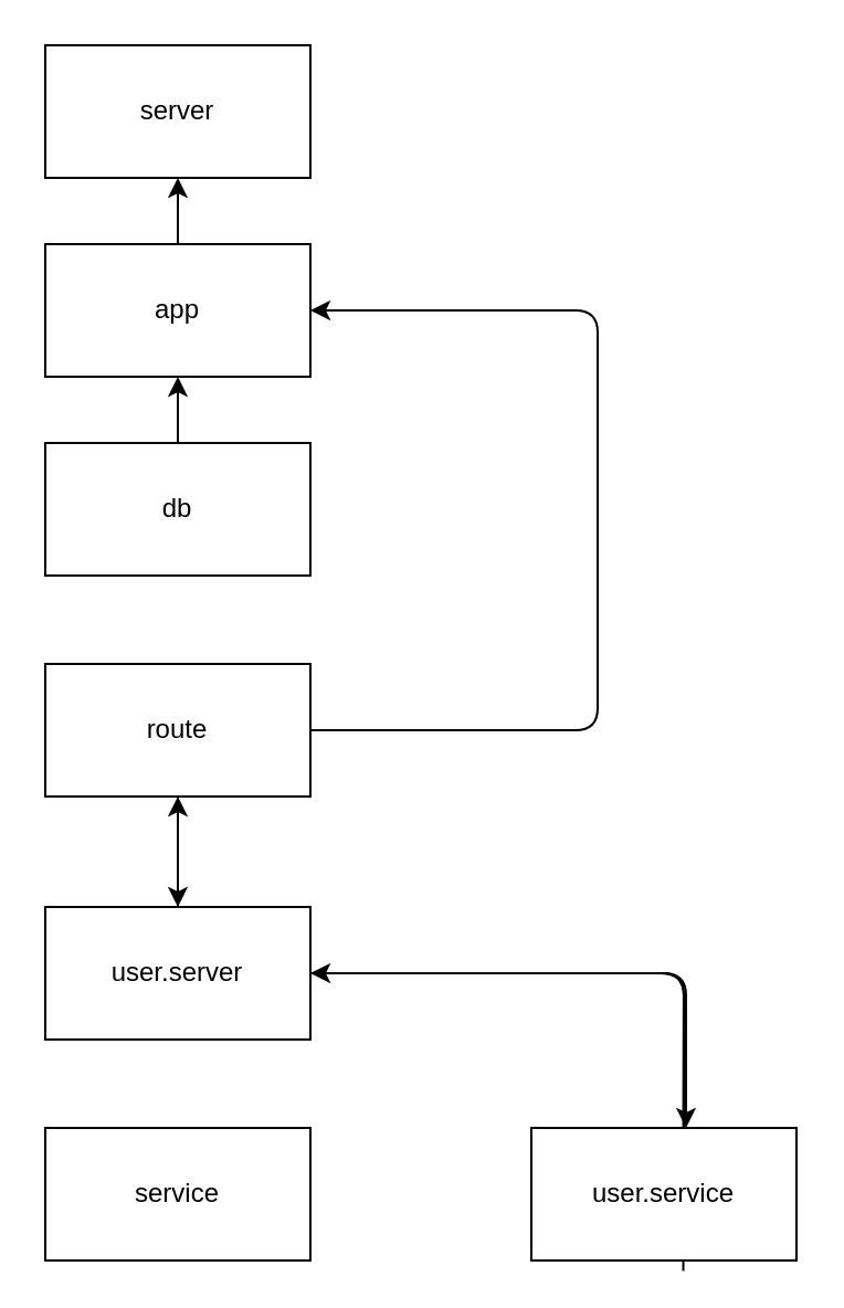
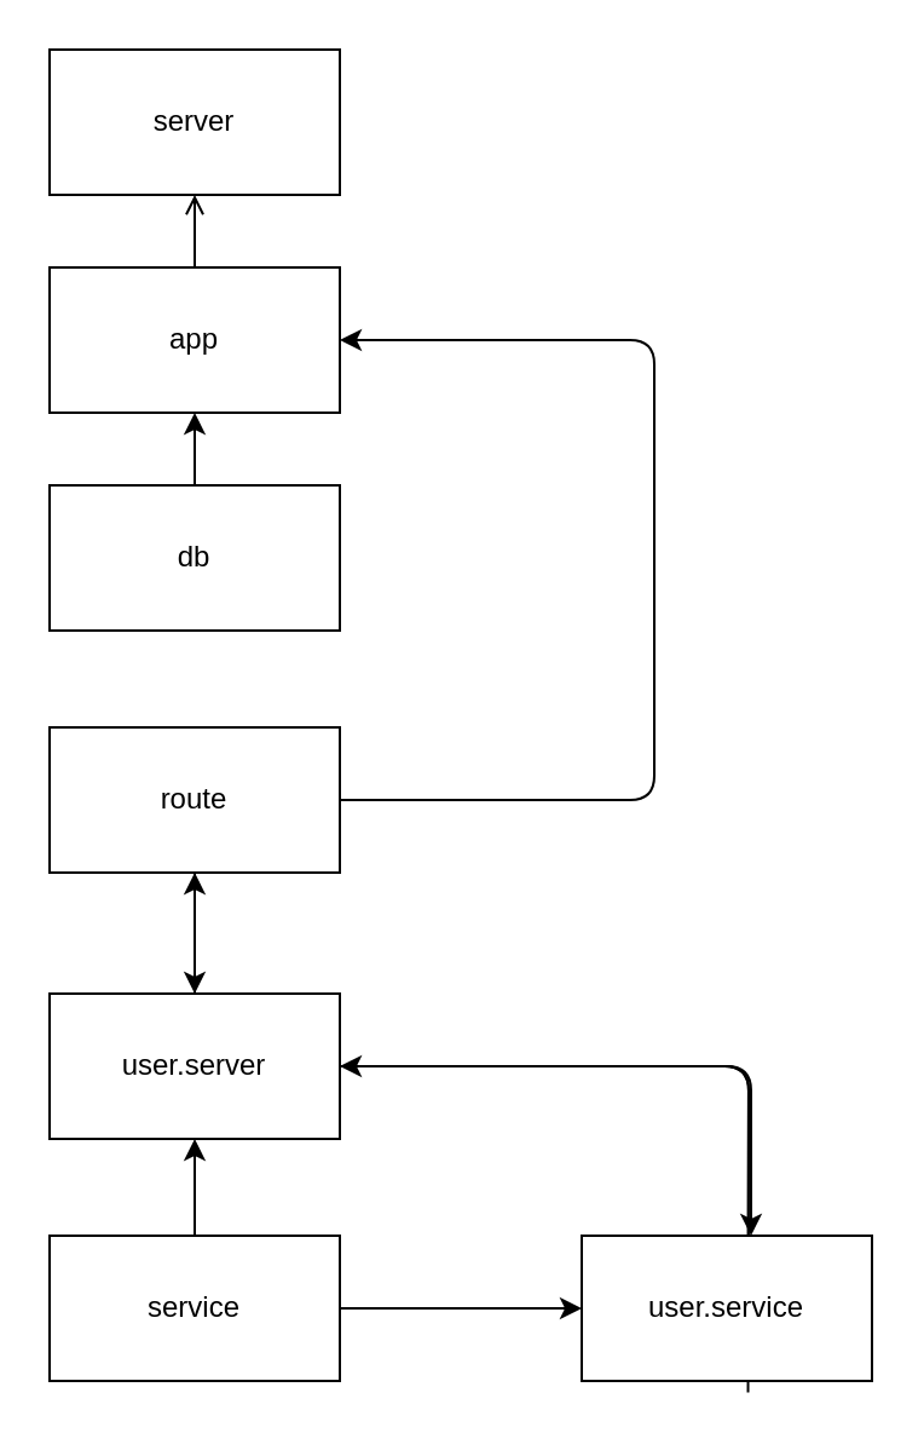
  <mxCell id="0" />
  <mxCell id="1" parent="0" />
  <mxCell id="2" value="server" style="whiteSpace=wrap;html=1;" parent="1" vertex="1"><mxGeometry x="20" y="20" width="120" height="60" as="geometry" /></mxCell>
- <mxCell id="3" style="edgeStyle=none;html=1;exitX=0.5;exitY=0;exitDx=0;exitDy=0;entryX=0.5;entryY=1;entryDx=0;entryDy=0;" parent="1" source="4" target="2" edge="1"><mxGeometry relative="1" as="geometry" /></mxCell>
+ <mxCell id="3" style="edgeStyle=none;html=1;exitX=0.5;exitY=0;exitDx=0;exitDy=0;entryX=0.5;entryY=1;entryDx=0;entryDy=0;endArrow=open;" parent="1" source="4" target="2" edge="1"><mxGeometry relative="1" as="geometry" /></mxCell>
  <mxCell id="4" value="app" style="whiteSpace=wrap;html=1;" parent="1" vertex="1"><mxGeometry x="20" y="110" width="120" height="60" as="geometry" /></mxCell>
+ <mxCell id="5" style="edgeStyle=none;html=1;entryX=0.5;entryY=1;entryDx=0;entryDy=0;" parent="1" source="7" target="13" edge="1"><mxGeometry relative="1" as="geometry" /></mxCell>
+ <mxCell id="6" style="edgeStyle=none;html=1;entryX=0;entryY=0.5;entryDx=0;entryDy=0;" edge="1" parent="1" source="7" target="18"><mxGeometry relative="1" as="geometry"><mxPoint x="200" y="540" as="targetPoint" /></mxGeometry></mxCell>
  <mxCell id="7" value="service" style="whiteSpace=wrap;html=1;" parent="1" vertex="1"><mxGeometry x="20" y="510" width="120" height="60" as="geometry" /></mxCell>
  <mxCell id="8" style="edgeStyle=none;html=1;entryX=0.5;entryY=1;entryDx=0;entryDy=0;" parent="1" source="9" target="4" edge="1"><mxGeometry relative="1" as="geometry" /></mxCell>
  <mxCell id="9" value="db" style="whiteSpace=wrap;html=1;" parent="1" vertex="1"><mxGeometry x="20" y="200" width="120" height="60" as="geometry" /></mxCell>
  <mxCell id="10" style="edgeStyle=none;html=1;entryX=0.5;entryY=1;entryDx=0;entryDy=0;" edge="1" parent="1" source="13" target="16"><mxGeometry relative="1" as="geometry" /></mxCell>
  <mxCell id="11" style="edgeStyle=none;html=1;entryX=0.573;entryY=1;entryDx=0;entryDy=0;entryPerimeter=0;" edge="1" parent="1" source="13" target="18"><mxGeometry relative="1" as="geometry"><Array as="points"><mxPoint x="309" y="440" /></Array></mxGeometry></mxCell>
  <mxCell id="12" style="edgeStyle=none;html=1;" edge="1" parent="1" source="13"><mxGeometry relative="1" as="geometry"><mxPoint x="310" y="510" as="targetPoint" /><Array as="points"><mxPoint x="310" y="440" /></Array></mxGeometry></mxCell>
  <mxCell id="13" value="user.server" style="whiteSpace=wrap;html=1;" parent="1" vertex="1"><mxGeometry x="20" y="410" width="120" height="60" as="geometry" /></mxCell>
  <mxCell id="14" style="edgeStyle=none;html=1;exitX=0.5;exitY=1;exitDx=0;exitDy=0;entryX=0.5;entryY=0;entryDx=0;entryDy=0;" edge="1" parent="1" source="16" target="13"><mxGeometry relative="1" as="geometry" /></mxCell>
  <mxCell id="15" style="edgeStyle=none;html=1;" edge="1" parent="1" source="16"><mxGeometry relative="1" as="geometry"><mxPoint x="140" y="140" as="targetPoint" /><Array as="points"><mxPoint x="270" y="330" /><mxPoint x="270" y="140" /></Array></mxGeometry></mxCell>
  <mxCell id="16" value="route" style="whiteSpace=wrap;html=1;" vertex="1" parent="1"><mxGeometry x="20" y="300" width="120" height="60" as="geometry" /></mxCell>
  <mxCell id="17" style="edgeStyle=none;html=1;exitX=0.573;exitY=1.08;exitDx=0;exitDy=0;exitPerimeter=0;" edge="1" parent="1" source="18"><mxGeometry relative="1" as="geometry"><mxPoint x="140" y="440" as="targetPoint" /><Array as="points"><mxPoint x="309" y="440" /></Array></mxGeometry></mxCell>
  <mxCell id="18" value="user.service" style="whiteSpace=wrap;html=1;" vertex="1" parent="1"><mxGeometry x="240" y="510" width="120" height="60" as="geometry" /></mxCell>
